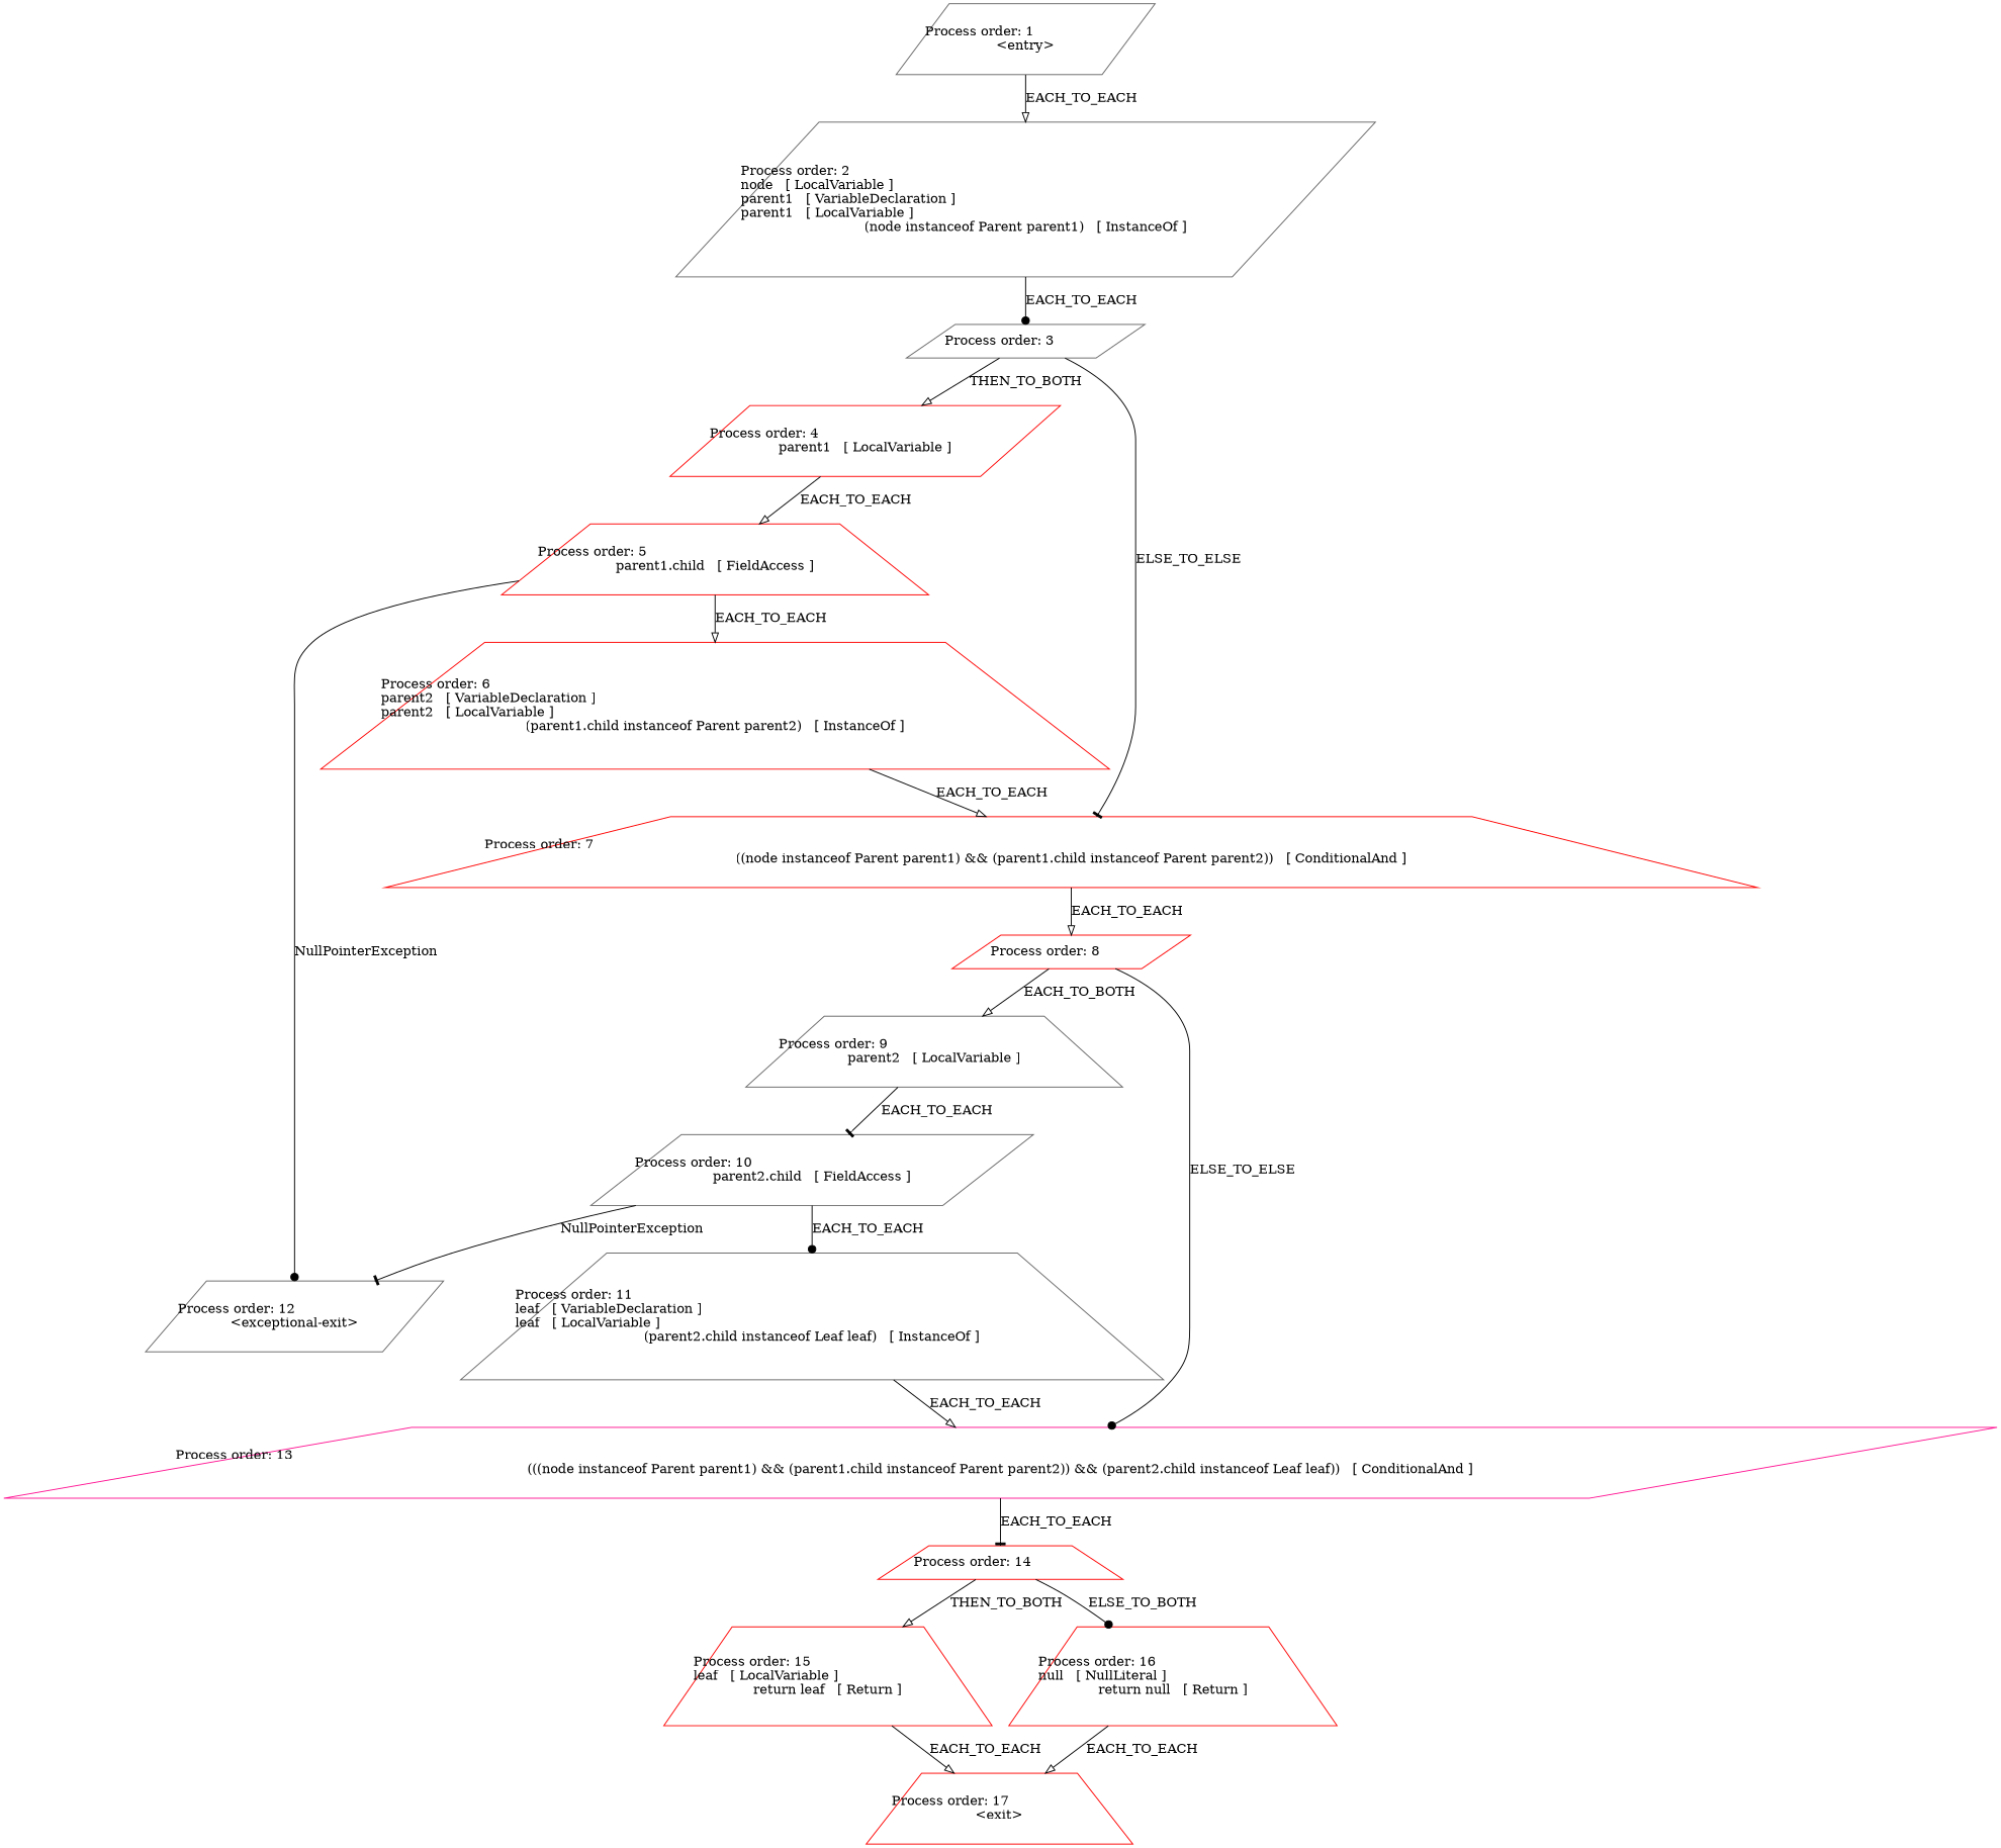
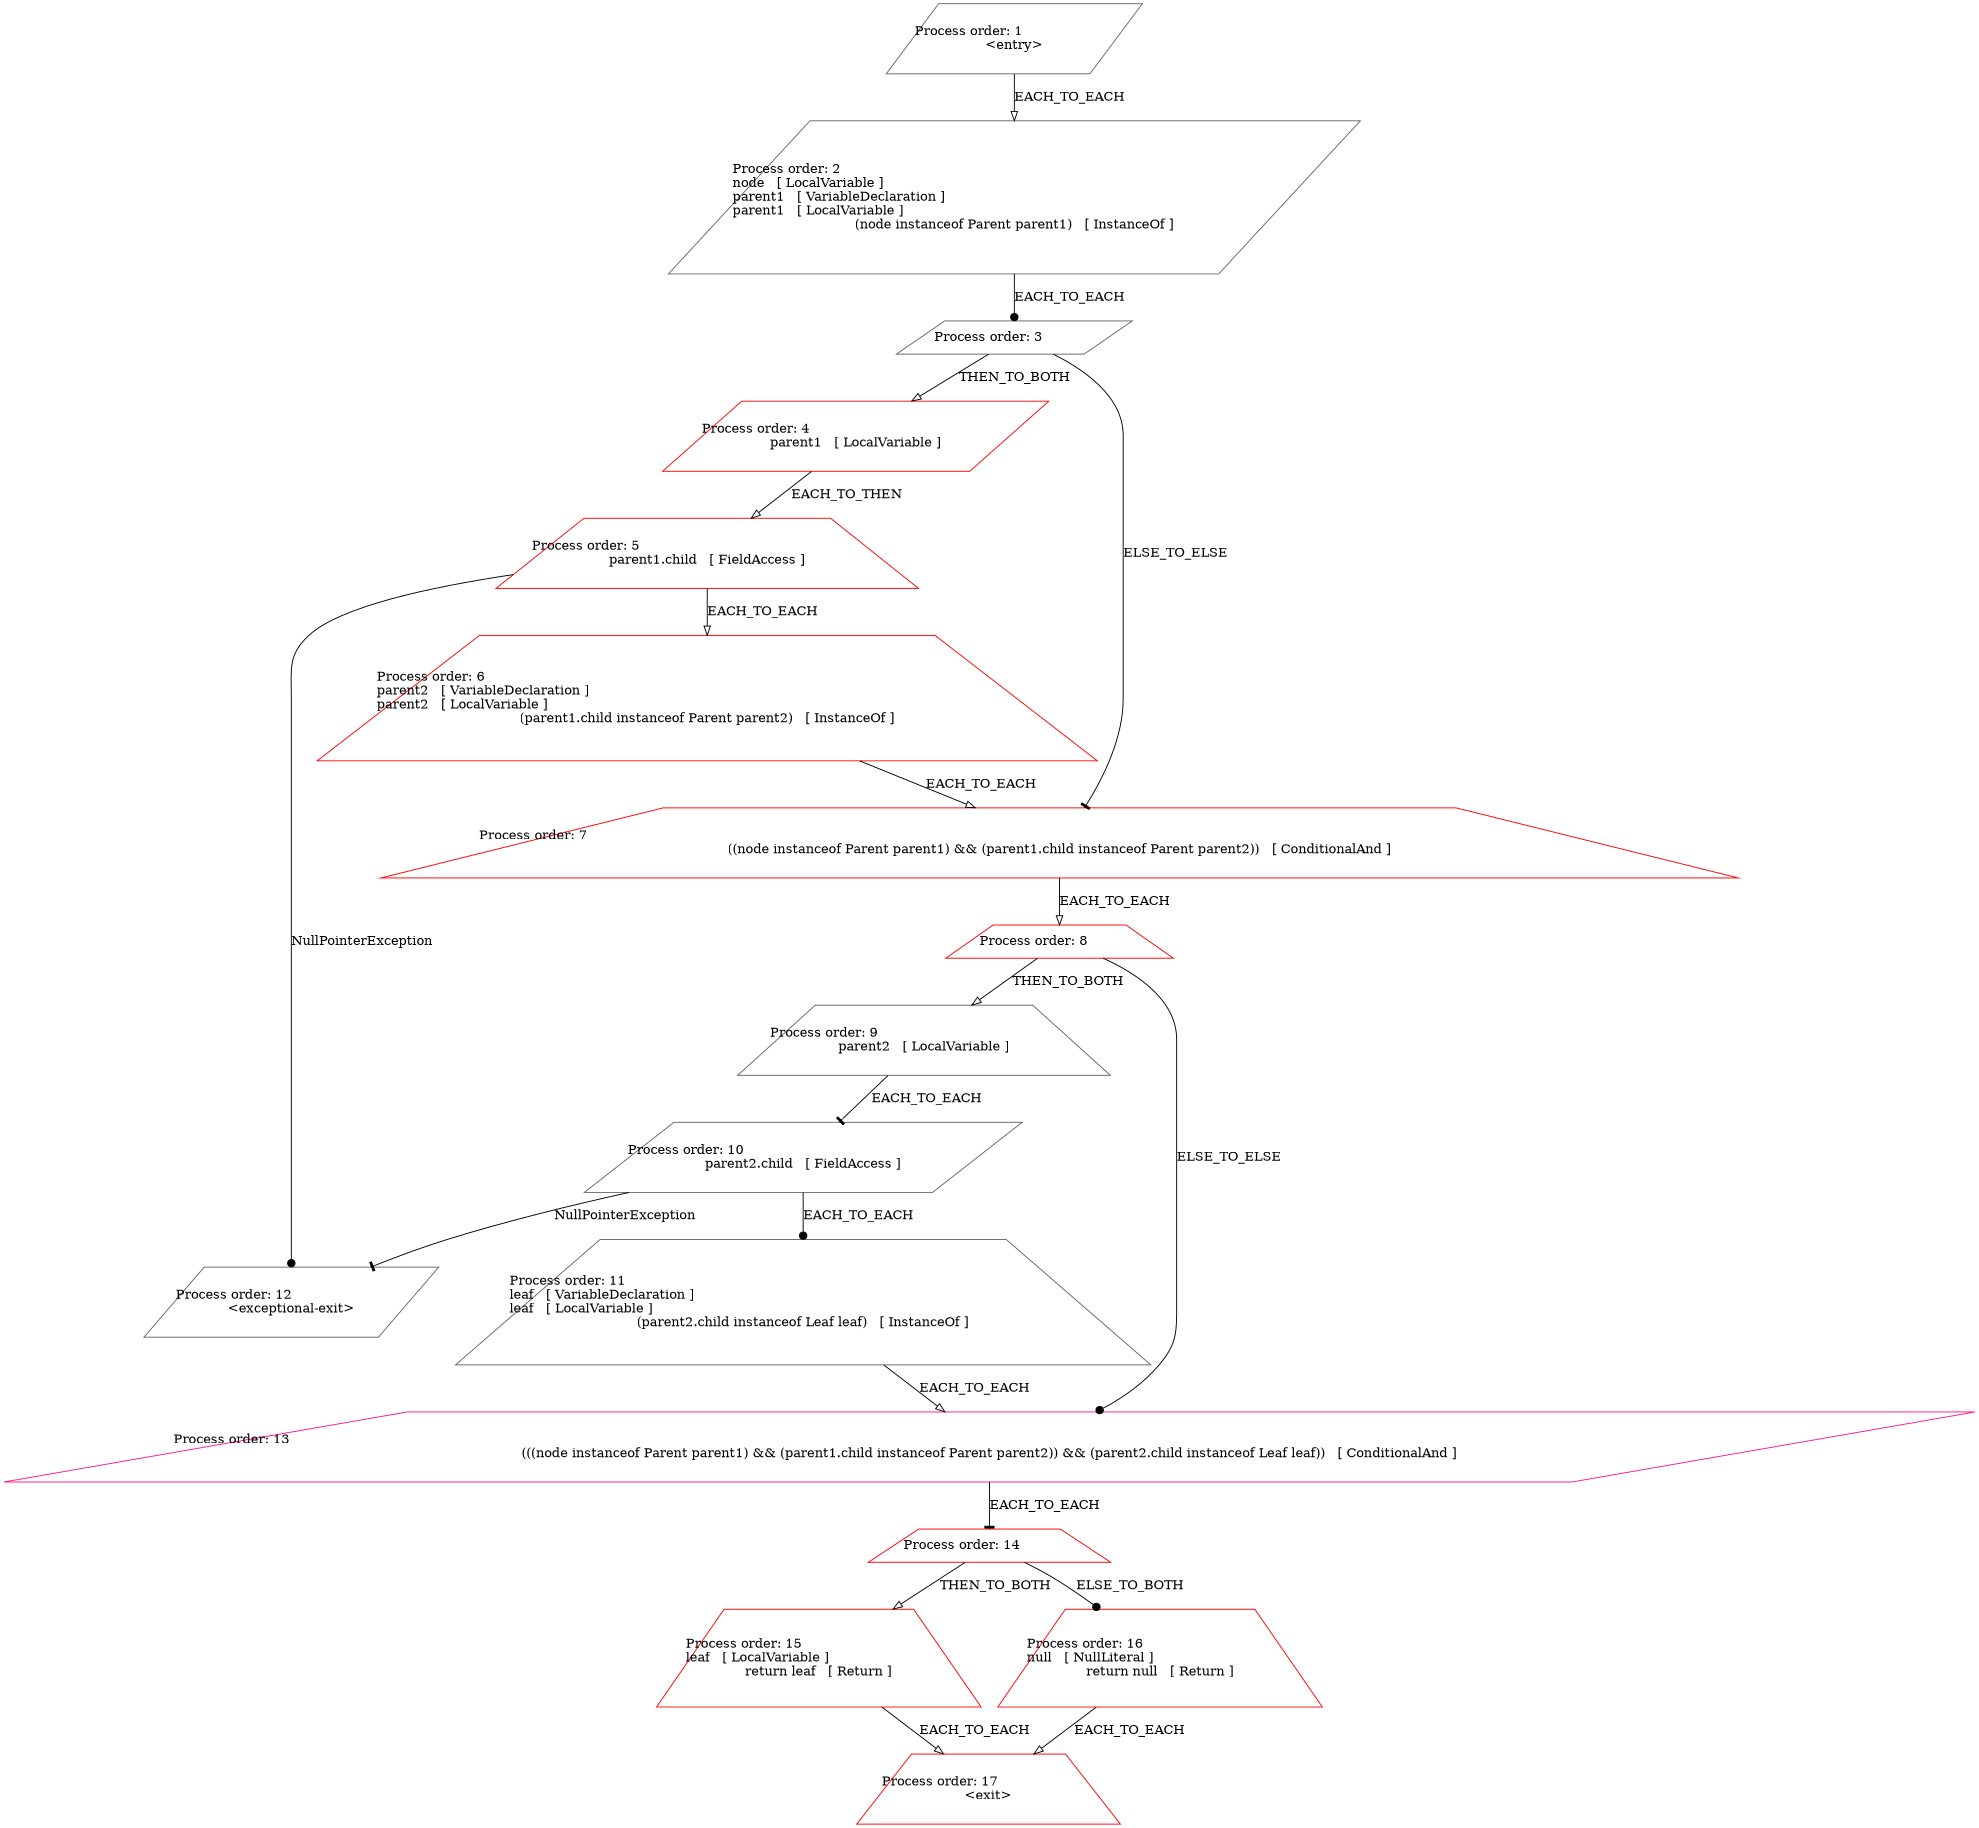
  digraph {
    node [color=red shape=trapezium]
    edge [arrowhead=onormal]
    n1 [color=gray40 label="Process order: 1\l<entry>" shape=parallelogram]
    n2 [color=gray40 label="Process order: 2\lnode   [ LocalVariable ]\lparent1   [ VariableDeclaration ]\lparent1   [ LocalVariable ]\l(node instanceof Parent parent1)   [ InstanceOf ]" shape=parallelogram]
    n3 [color=gray40 label="Process order: 3\l" shape=parallelogram sides=8]
    n4 [label="Process order: 4\lparent1   [ LocalVariable ]" shape=parallelogram]
    n5 [label="Process order: 7\l((node instanceof Parent parent1) && (parent1.child instanceof Parent parent2))   [ ConditionalAnd ]"]
    n6 [label="Process order: 5\lparent1.child   [ FieldAccess ]"]
-   n7 [label="Process order: 8\l" shape=parallelogram sides=8]
+   n7 [label="Process order: 8\l" sides=8]
    n8 [label="Process order: 6\lparent2   [ VariableDeclaration ]\lparent2   [ LocalVariable ]\l(parent1.child instanceof Parent parent2)   [ InstanceOf ]"]
    n9 [color=gray40 label="Process order: 12\l<exceptional-exit>" shape=parallelogram]
    n10 [color=gray40 label="Process order: 9\lparent2   [ LocalVariable ]"]
    n11 [color=deeppink label="Process order: 13\l(((node instanceof Parent parent1) && (parent1.child instanceof Parent parent2)) && (parent2.child instanceof Leaf leaf))   [ ConditionalAnd ]" shape=parallelogram]
    n12 [color=gray40 label="Process order: 10\lparent2.child   [ FieldAccess ]" shape=parallelogram]
    n13 [label="Process order: 14\l" sides=8]
    n14 [color=gray40 label="Process order: 11\lleaf   [ VariableDeclaration ]\lleaf   [ LocalVariable ]\l(parent2.child instanceof Leaf leaf)   [ InstanceOf ]"]
    n15 [label="Process order: 15\lleaf   [ LocalVariable ]\lreturn leaf   [ Return ]"]
    n16 [label="Process order: 16\lnull   [ NullLiteral ]\lreturn null   [ Return ]"]
    n17 [label="Process order: 17\l<exit>"]
    n1 -> n2 [label=EACH_TO_EACH]
    n2 -> n3 [arrowhead=dot label=EACH_TO_EACH]
    n3 -> n4 [label=THEN_TO_BOTH]
    n3 -> n5 [arrowhead=tee label=ELSE_TO_ELSE]
-   n4 -> n6 [label=EACH_TO_EACH]
+   n4 -> n6 [label=EACH_TO_THEN]
    n5 -> n7 [label=EACH_TO_EACH]
    n6 -> n8 [label=EACH_TO_EACH]
    n6 -> n9 [arrowhead=dot label=NullPointerException]
-   n7 -> n10 [label=EACH_TO_BOTH]
+   n7 -> n10 [label=THEN_TO_BOTH]
    n7 -> n11 [arrowhead=dot label=ELSE_TO_ELSE]
    n8 -> n5 [label=EACH_TO_EACH]
    n10 -> n12 [arrowhead=tee label=EACH_TO_EACH]
    n11 -> n13 [arrowhead=tee label=EACH_TO_EACH]
    n12 -> n9 [arrowhead=tee label=NullPointerException]
    n12 -> n14 [arrowhead=dot label=EACH_TO_EACH]
    n13 -> n15 [label=THEN_TO_BOTH]
    n13 -> n16 [arrowhead=dot label=ELSE_TO_BOTH]
    n14 -> n11 [label=EACH_TO_EACH]
    n15 -> n17 [label=EACH_TO_EACH]
    n16 -> n17 [label=EACH_TO_EACH]
  }
